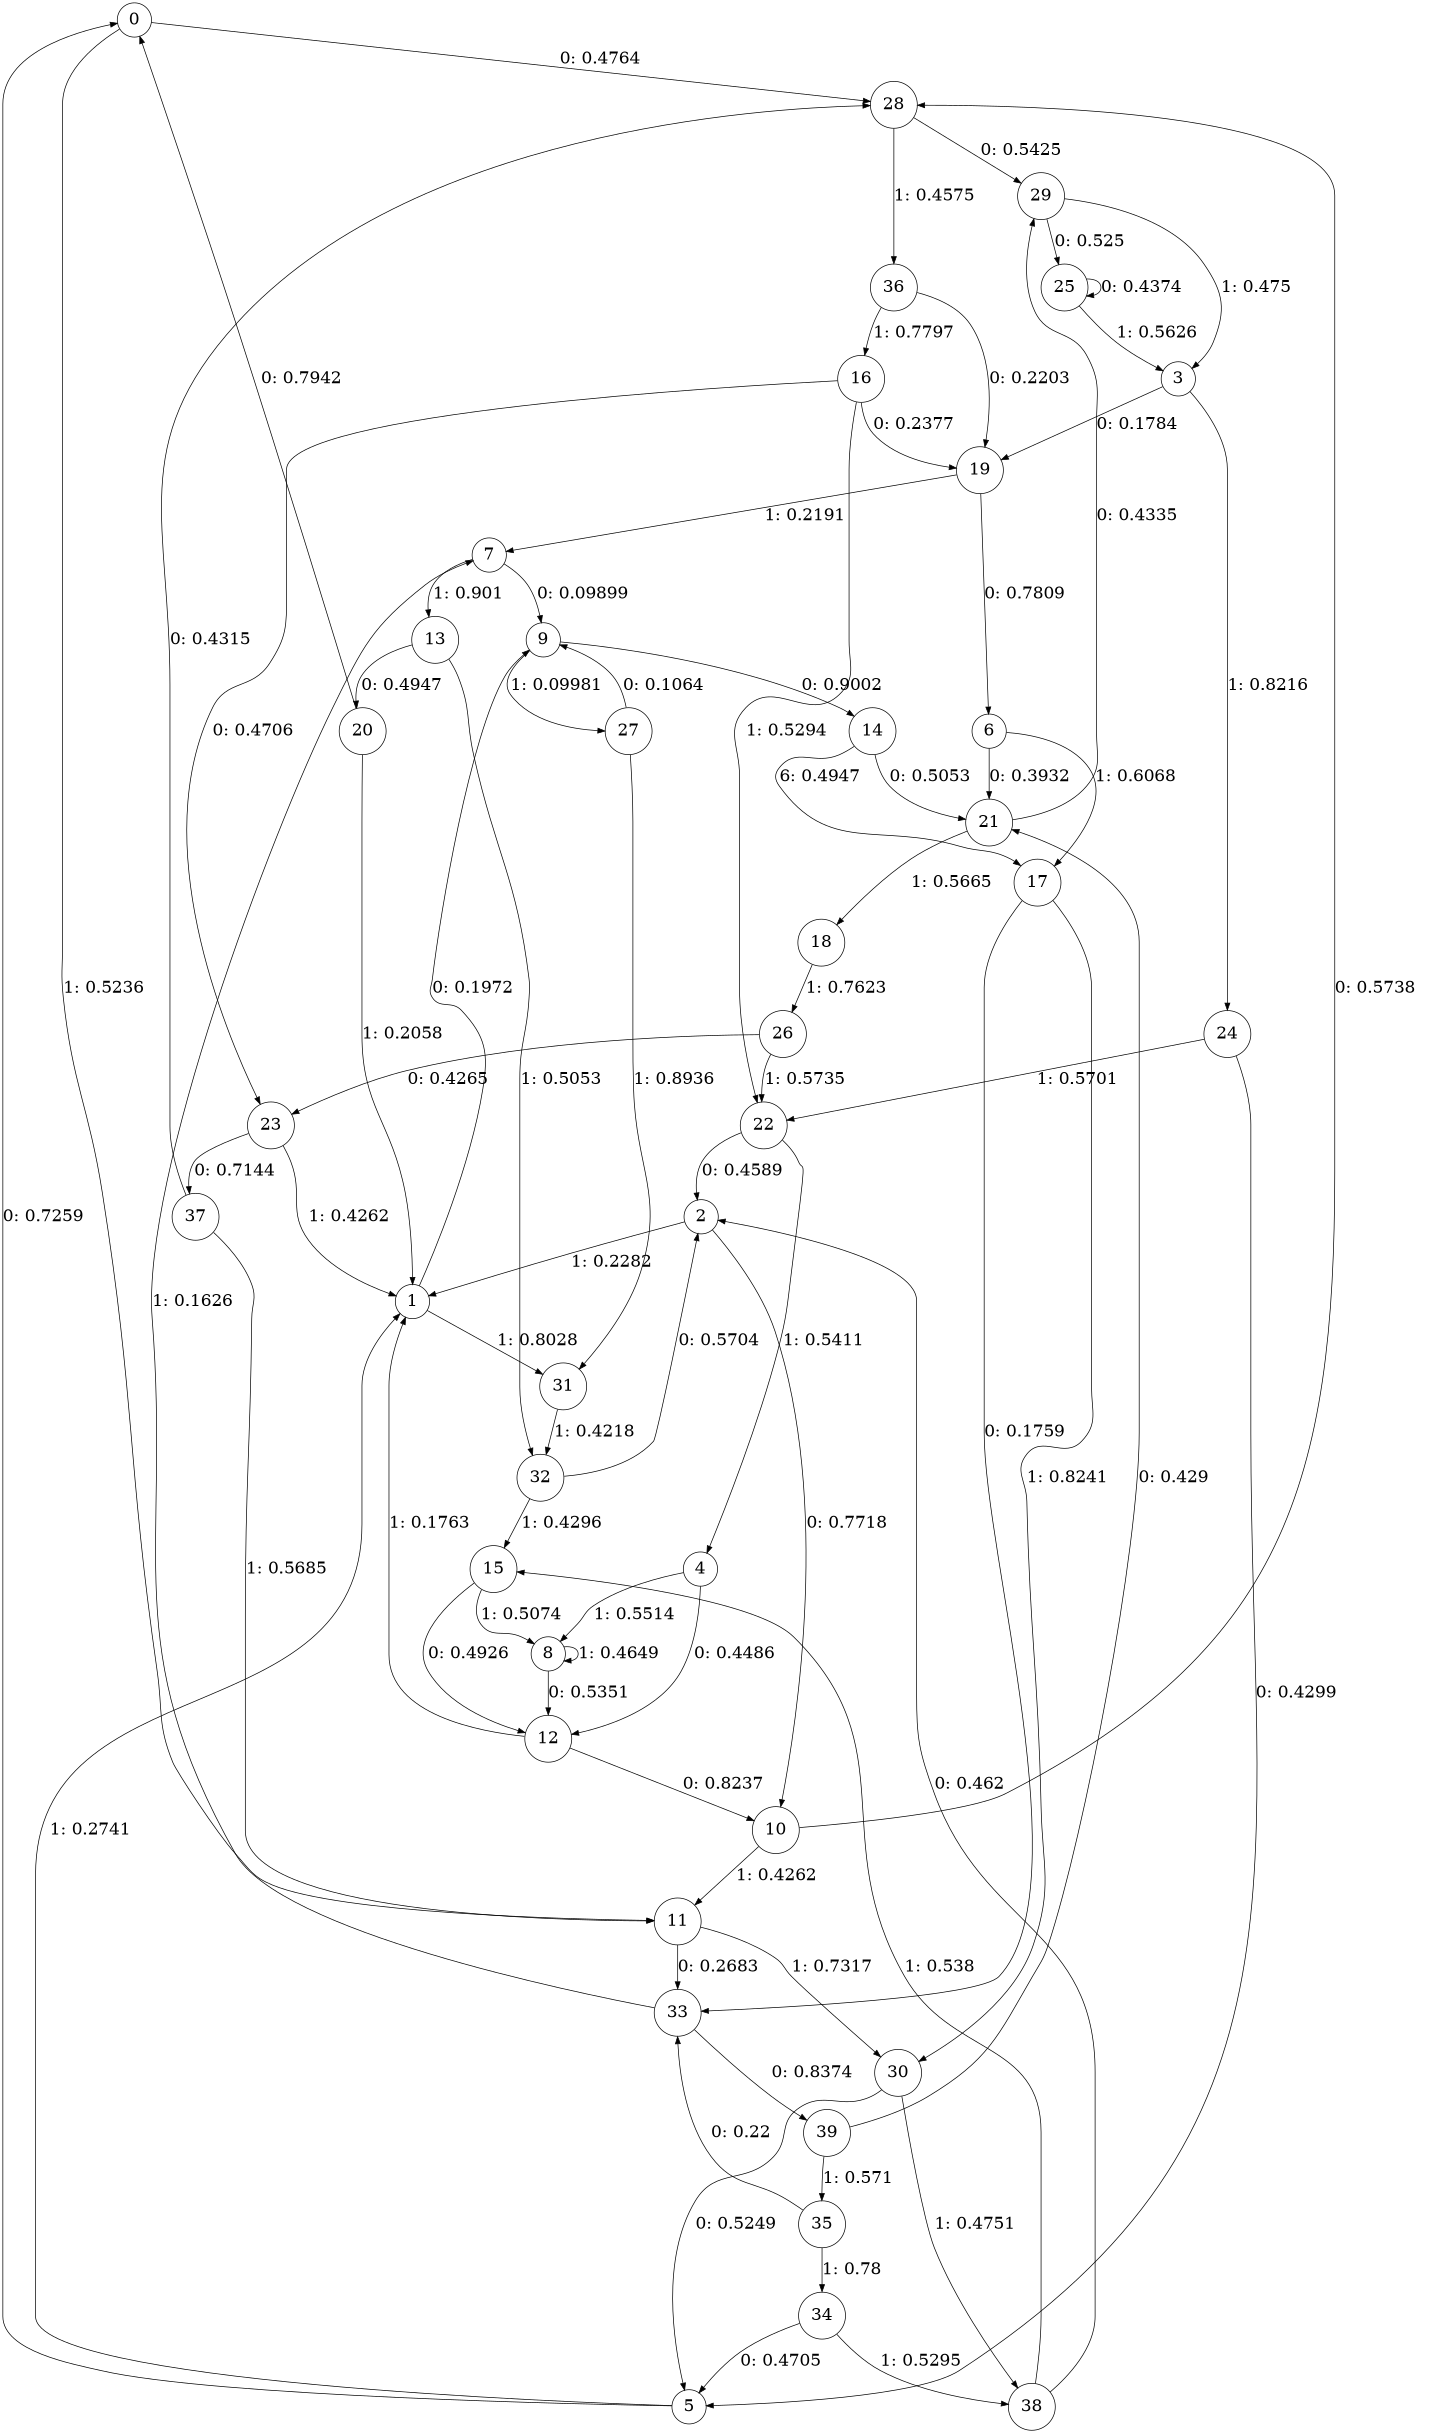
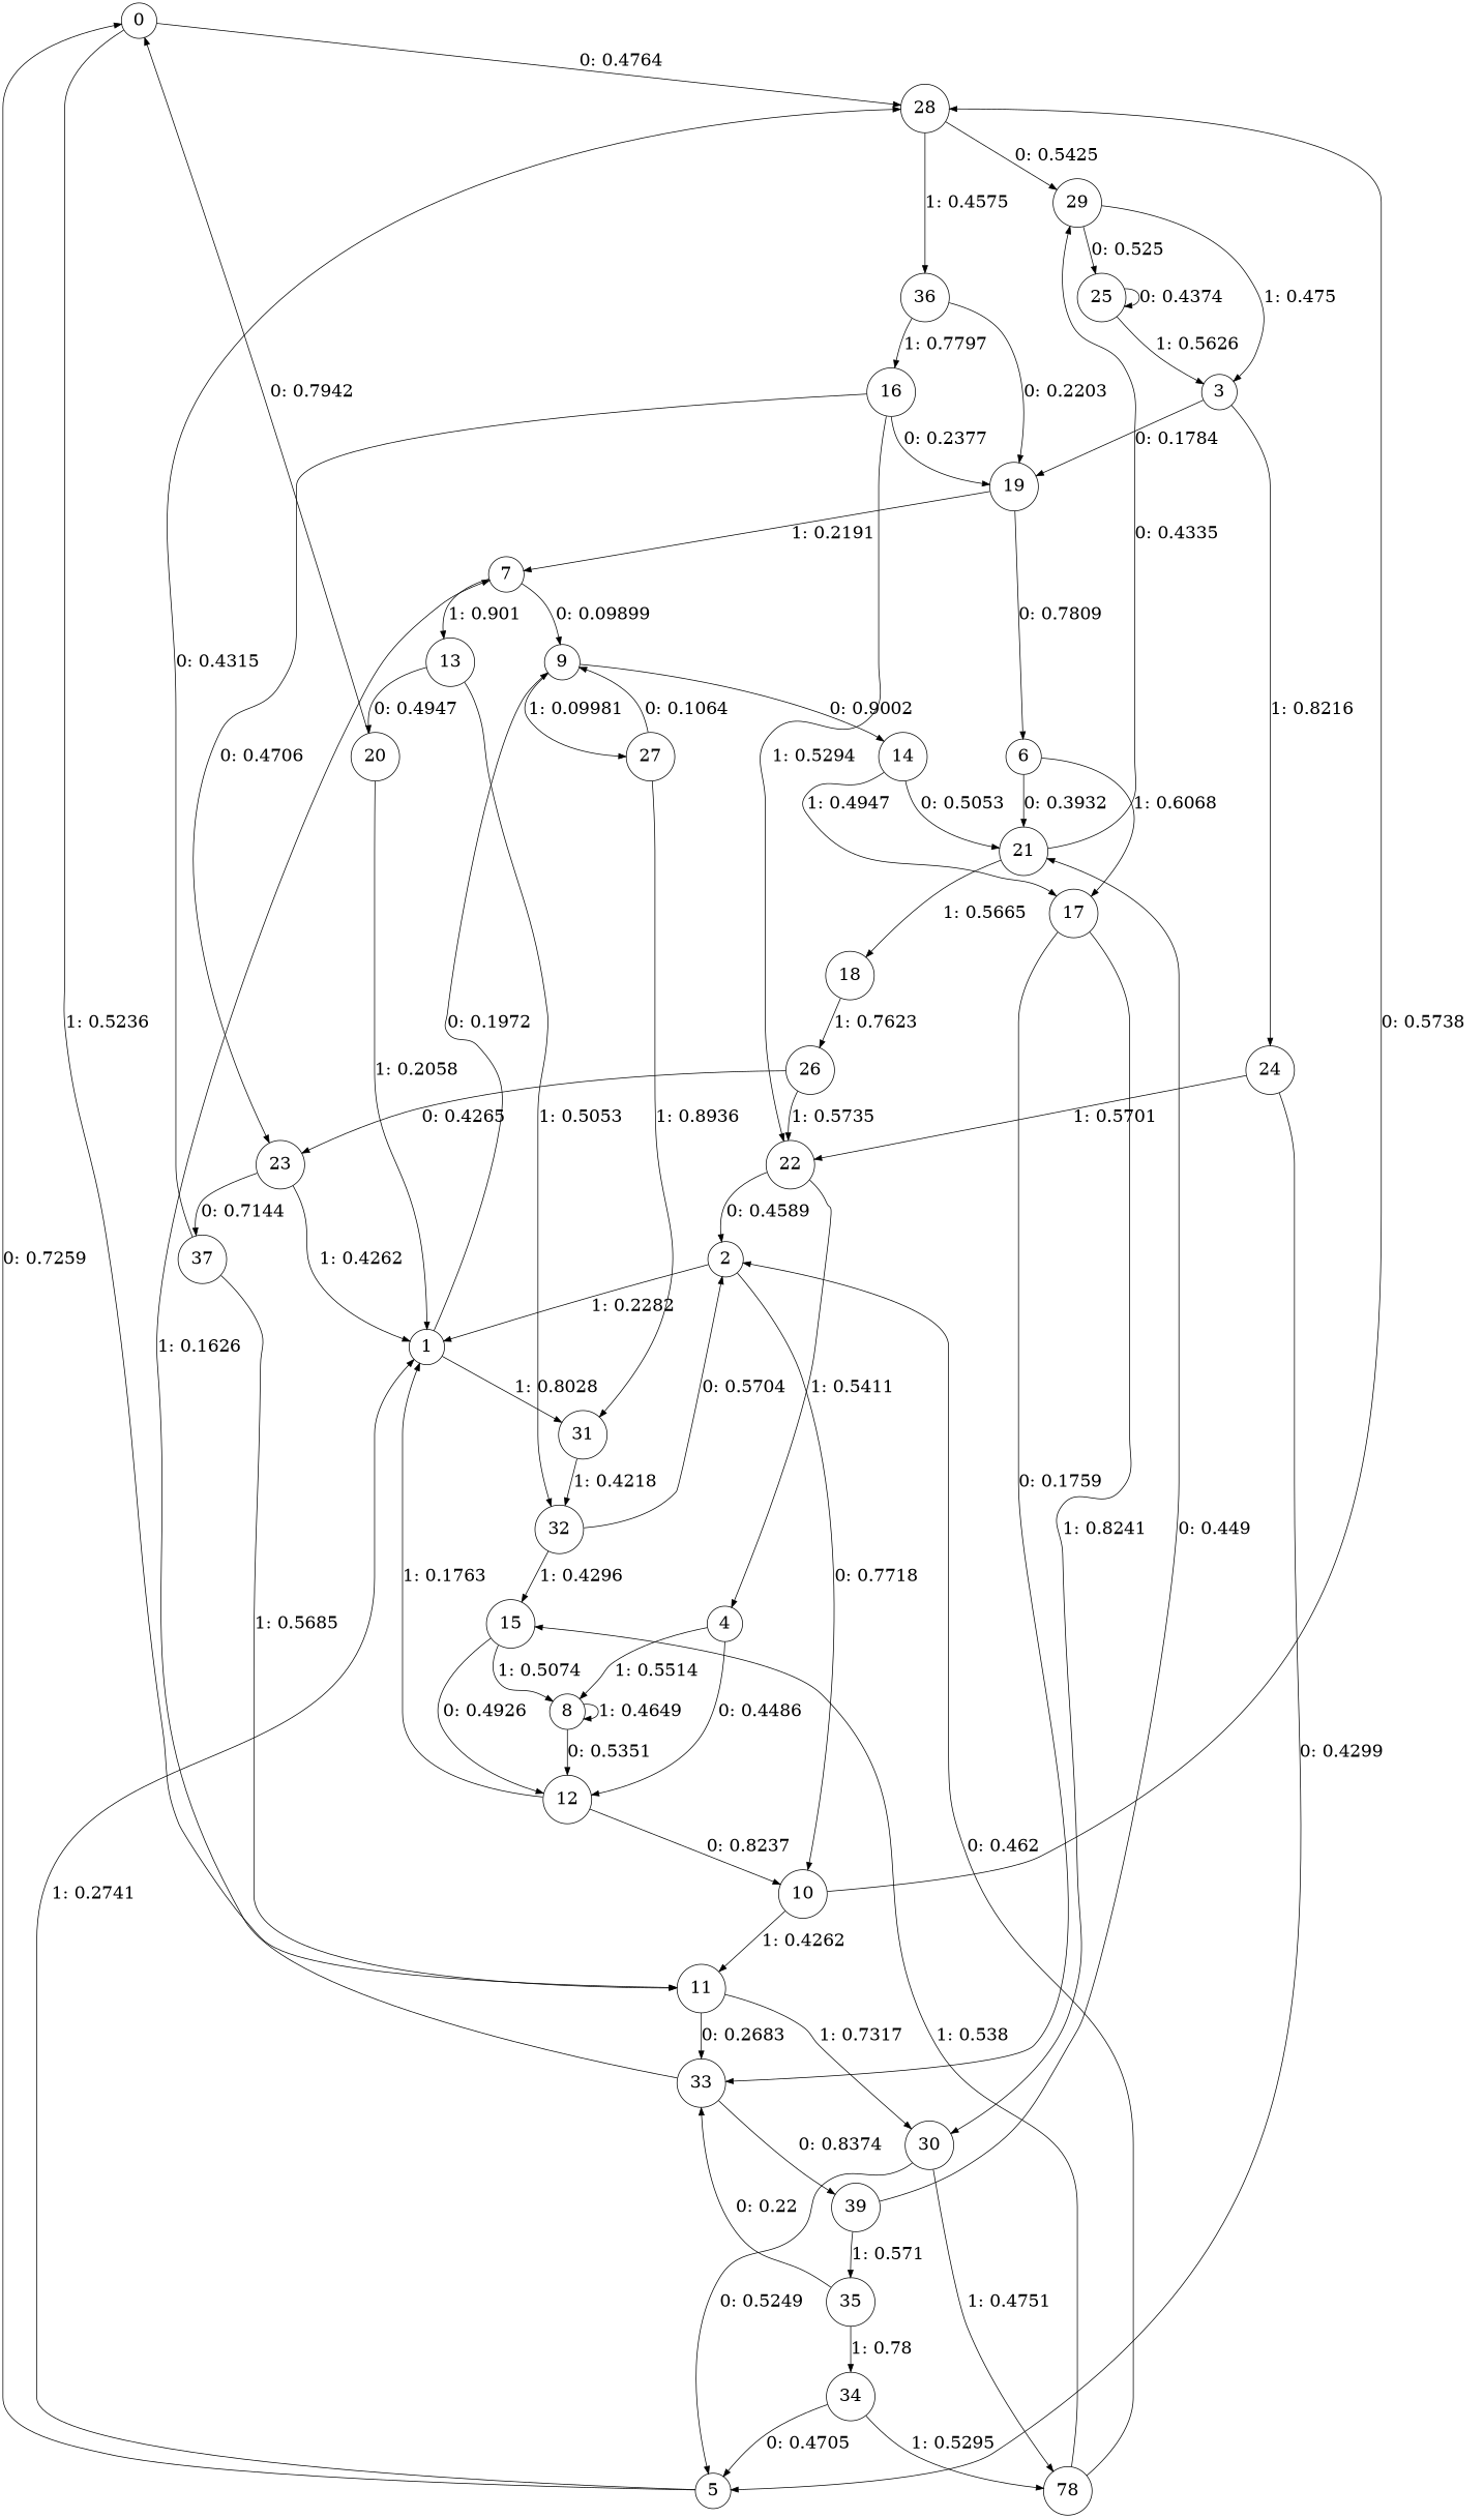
  digraph {
    node [fontsize=24 shape=circle]
    edge [fontsize=24]
    0
    28
    11
    29
    36
    33
    30
    3
    25
    19
    16
    7
    39
    5
-   38
+   38 [label=78]
    1
    9
    31
    14
    27
    32
    21
    17
    20
    2
    15
    10
    24
    6
    22
    13
    4
    12
    8
    18
    26
    35
    23
    37
    34
    0 -> 28 [label="0: 0.4764   "]
    0 -> 11 [label="1: 0.5236   "]
    28 -> 29 [label="0: 0.5425   "]
    28 -> 36 [label="1: 0.4575   "]
    11 -> 33 [label="0: 0.2683   "]
    11 -> 30 [label="1: 0.7317   "]
    29 -> 3 [label="1: 0.475    "]
    29 -> 25 [label="0: 0.525    "]
    36 -> 19 [label="0: 0.2203   "]
    36 -> 16 [label="1: 0.7797   "]
    33 -> 7 [label="1: 0.1626   "]
    33 -> 39 [label="0: 0.8374   "]
    30 -> 5 [label="0: 0.5249   "]
    30 -> 38 [label="1: 0.4751   "]
    3 -> 19 [label="0: 0.1784   "]
    3 -> 24 [label="1: 0.8216   "]
    25 -> 3 [label="1: 0.5626   "]
    25 -> 25 [label="0: 0.4374   "]
    19 -> 7 [label="1: 0.2191   "]
    19 -> 6 [label="0: 0.7809   "]
    16 -> 19 [label="0: 0.2377   "]
    16 -> 22 [label="1: 0.5294   "]
    16 -> 23 [label="0: 0.4706   "]
    7 -> 9 [label="0: 0.09899  "]
    7 -> 13 [label="1: 0.901    "]
-   39 -> 21 [label="0: 0.429    "]
+   39 -> 21 [label="0: 0.449    "]
    39 -> 35 [label="1: 0.571    "]
    5 -> 0 [label="0: 0.7259   "]
    5 -> 1 [label="1: 0.2741   "]
    38 -> 2 [label="0: 0.462    "]
    38 -> 15 [label="1: 0.538    "]
    1 -> 9 [label="0: 0.1972   "]
    1 -> 31 [label="1: 0.8028   "]
    9 -> 14 [label="0: 0.9002   "]
    9 -> 27 [label="1: 0.09981  "]
    31 -> 32 [label="1: 0.4218   "]
    14 -> 21 [label="0: 0.5053   "]
-   14 -> 17 [label="6: 0.4947   "]
+   14 -> 17 [label="1: 0.4947   "]
    27 -> 9 [label="0: 0.1064   "]
    27 -> 31 [label="1: 0.8936   "]
    32 -> 2 [label="0: 0.5704   "]
    32 -> 15 [label="1: 0.4296   "]
    21 -> 29 [label="0: 0.4335   "]
    21 -> 18 [label="1: 0.5665   "]
    17 -> 33 [label="0: 0.1759   "]
    17 -> 30 [label="1: 0.8241   "]
    20 -> 0 [label="0: 0.7942   "]
    20 -> 1 [label="1: 0.2058   "]
    2 -> 1 [label="1: 0.2282   "]
    2 -> 10 [label="0: 0.7718   "]
    15 -> 12 [label="0: 0.4926   "]
    15 -> 8 [label="1: 0.5074   "]
    10 -> 28 [label="0: 0.5738   "]
    10 -> 11 [label="1: 0.4262   "]
    24 -> 5 [label="0: 0.4299   "]
    24 -> 22 [label="1: 0.5701   "]
    6 -> 21 [label="0: 0.3932   "]
    6 -> 17 [label="1: 0.6068   "]
    22 -> 2 [label="0: 0.4589   "]
    22 -> 4 [label="1: 0.5411   "]
    13 -> 32 [label="1: 0.5053   "]
    13 -> 20 [label="0: 0.4947   "]
    4 -> 12 [label="0: 0.4486   "]
    4 -> 8 [label="1: 0.5514   "]
    12 -> 1 [label="1: 0.1763   "]
    12 -> 10 [label="0: 0.8237   "]
    8 -> 12 [label="0: 0.5351   "]
    8 -> 8 [label="1: 0.4649   "]
    18 -> 26 [label="1: 0.7623   "]
    26 -> 22 [label="1: 0.5735   "]
    26 -> 23 [label="0: 0.4265   "]
    35 -> 33 [label="0: 0.22     "]
    35 -> 34 [label="1: 0.78     "]
    23 -> 1 [label="1: 0.4262   "]
    23 -> 37 [label="0: 0.7144   "]
    37 -> 28 [label="0: 0.4315   "]
    37 -> 11 [label="1: 0.5685   "]
    34 -> 5 [label="0: 0.4705   "]
    34 -> 38 [label="1: 0.5295   "]
  }
